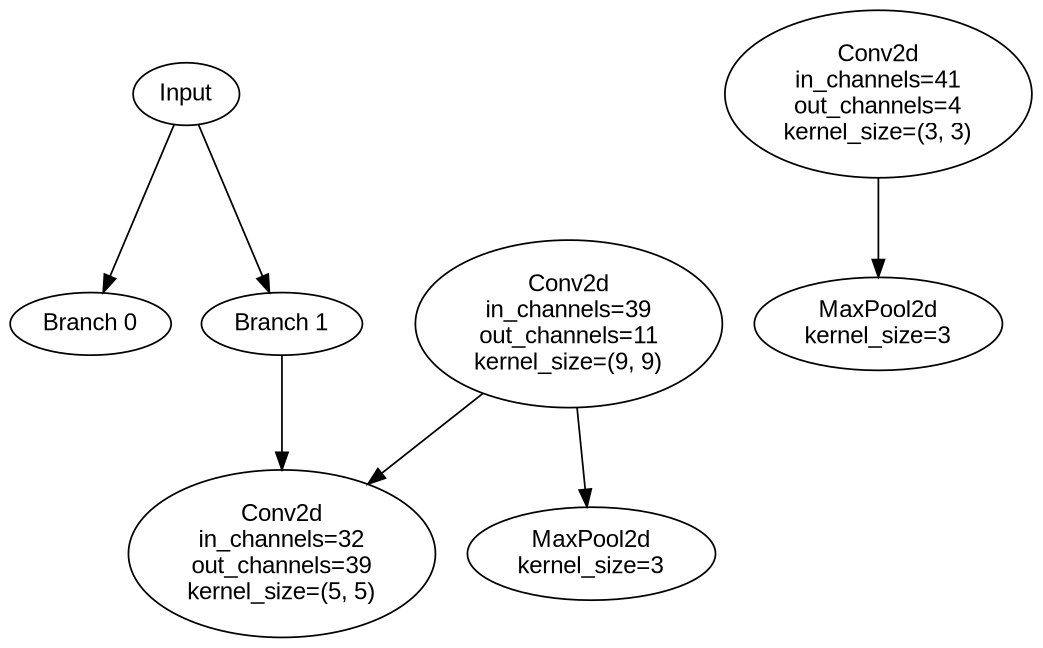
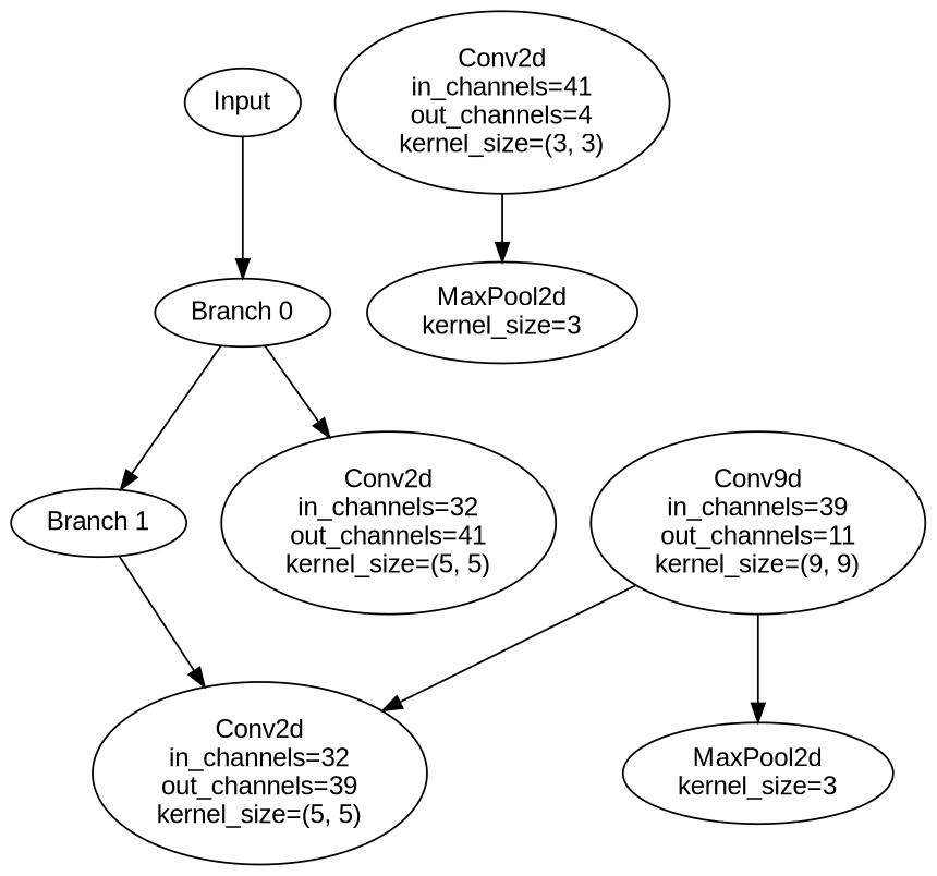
  digraph {
    fontname="Liberation Sans"
    node [fontname="Liberation Sans"]
    edge [fontname="Liberation Sans"]
    n1 [label=Input]
    n2 [label="Branch 0"]
    n3 [label="Branch 1"]
+   n4 [label="Conv2d\nin_channels=32\nout_channels=41\nkernel_size=(5, 5)"]
    n5 [label="Conv2d\nin_channels=32\nout_channels=39\nkernel_size=(5, 5)"]
    n6 [label="Conv2d\nin_channels=41\nout_channels=4\nkernel_size=(3, 3)"]
    n7 [label="MaxPool2d\nkernel_size=3"]
-   n8 [label="Conv2d\nin_channels=39\nout_channels=11\nkernel_size=(9, 9)"]
+   n8 [label="Conv9d\nin_channels=39\nout_channels=11\nkernel_size=(9, 9)"]
    n9 [label="MaxPool2d\nkernel_size=3"]
    n1 -> n2
-   n1 -> n3
+   n2 -> n3
+   n2 -> n4
    n3 -> n5
    n6 -> n7
    n8 -> n5
    n8 -> n9
  }
